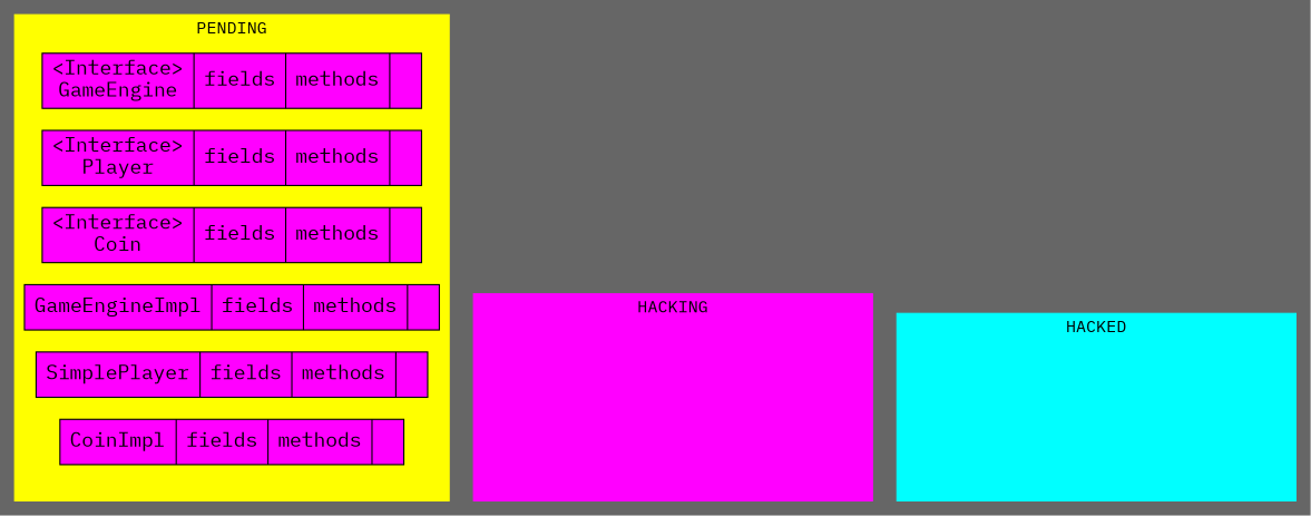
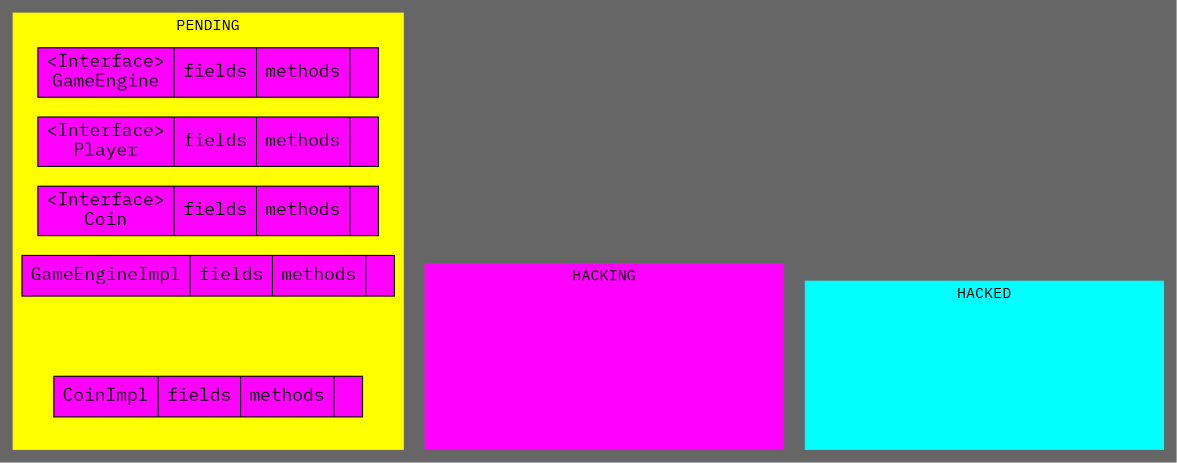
  strict digraph {
    bgcolor="#666666"
    fontname="IBM Plex Mono"
    rankdir=LR
    style=filled
    node [fillcolor="#FF00FF" fontcolor="#000000" fontname="IBM Plex Mono" fontsize=16 shape=record style=invis]
    edge [color="#000000" labelfontcolor="#FF0000" style=invis fontname="IBM Plex Mono"]
    n1 [label="{<f0> \<Interface\>\nGameEngine| <f1> fields| <f2>methods| <f3> }" style=filled]
    n2 [label="{<f0> \<Interface\>\nPlayer| <f1> fields| <f2>methods| <f3> }" style=filled]
    n3 [label="{<f0> \<Interface\>\nCoin| <f1> fields| <f2>methods| <f3> }" style=filled]
    n4 [label="{<f0> GameEngineImpl| <f1> fields| <f2>methods| <f3> }" style=filled]
-   n5 [label="{<f0> SimplePlayer| <f1> fields| <f2>methods| <f3> }" style=filled]
    n6 [label="{<f0> CoinImpl| <f1> fields| <f2>methods| <f3> }" style=filled]
    cluster_pending_point [shape=point]
    n8 [fillcolor="#00FFFF" label="{<f0> \<Component\>\nController| <f1> fields| <f2>methods| <f3> }"]
    n9 [fillcolor="#00FFFF" label="{<f0> \<Component\>\nView| <f1> fields| <f2>methods| <f3> }"]
    cluster_hacking_point [fillcolor="#00FFFF" shape=point]
    n11 [fillcolor="#00FF00" label="{<f0> Client| <f1> fields| <f2>methods| <f3> }"]
    n12 [fillcolor="#00FF00" label="{<f0> TestHarness| <f1> fields| <f2>methods| <f3> }"]
    cluster_hacked_point [fillcolor="#00FF00" shape=point]
    subgraph cluster_1 {
      color="#FFFF00"
      label=PENDING
      n1
      n2
      n3
      n4
-     n5
      n6
      cluster_pending_point
    }
    subgraph cluster_2 {
      color="#FF00FF"
      label=HACKING
      n8
      n9
      cluster_hacking_point
    }
    subgraph cluster_3 {
      color="#00FFFF"
      label=HACKED
      n11
      n12
      cluster_hacked_point
    }
    cluster_pending_point -> cluster_hacking_point
    cluster_hacking_point -> cluster_hacked_point
  }
